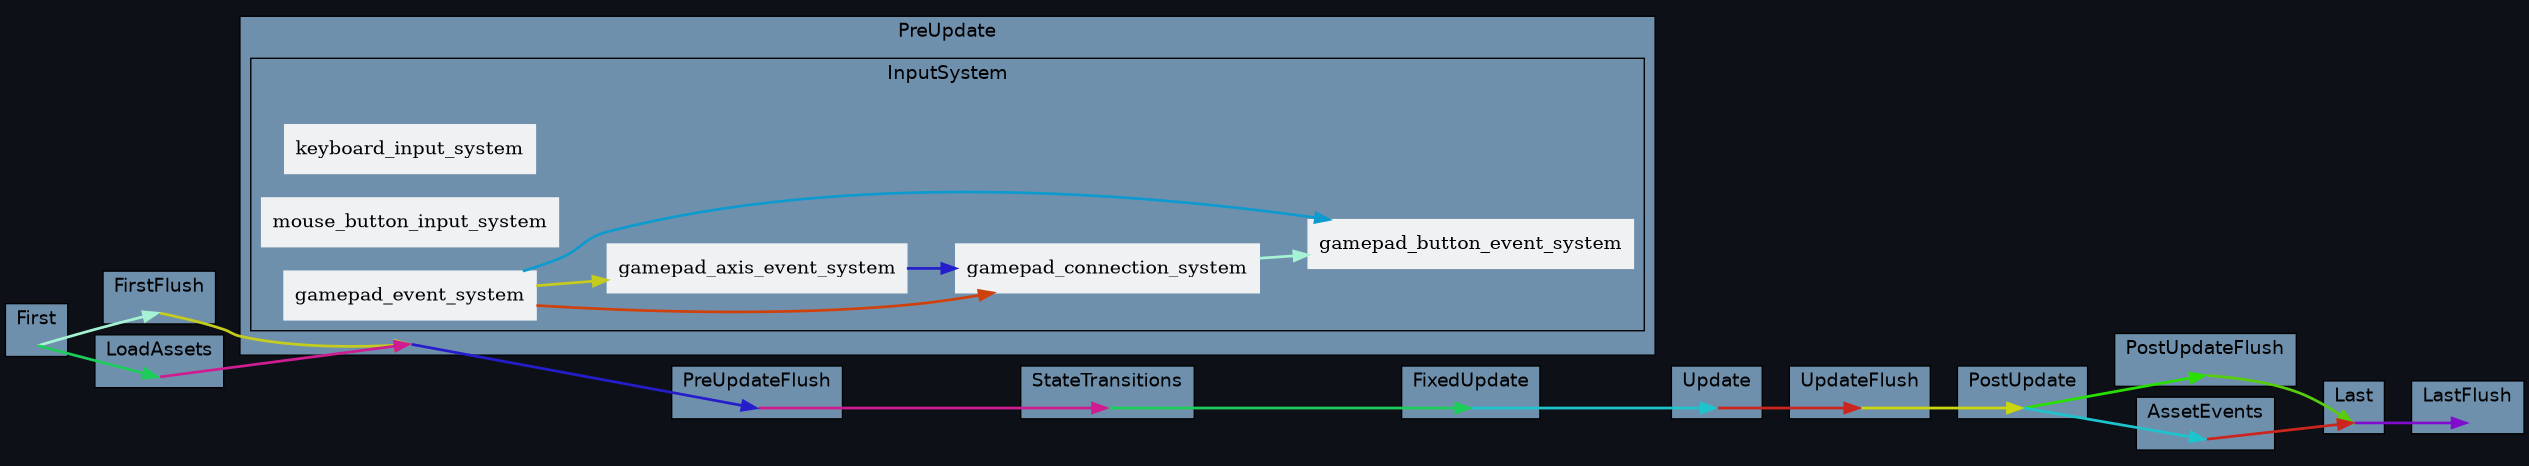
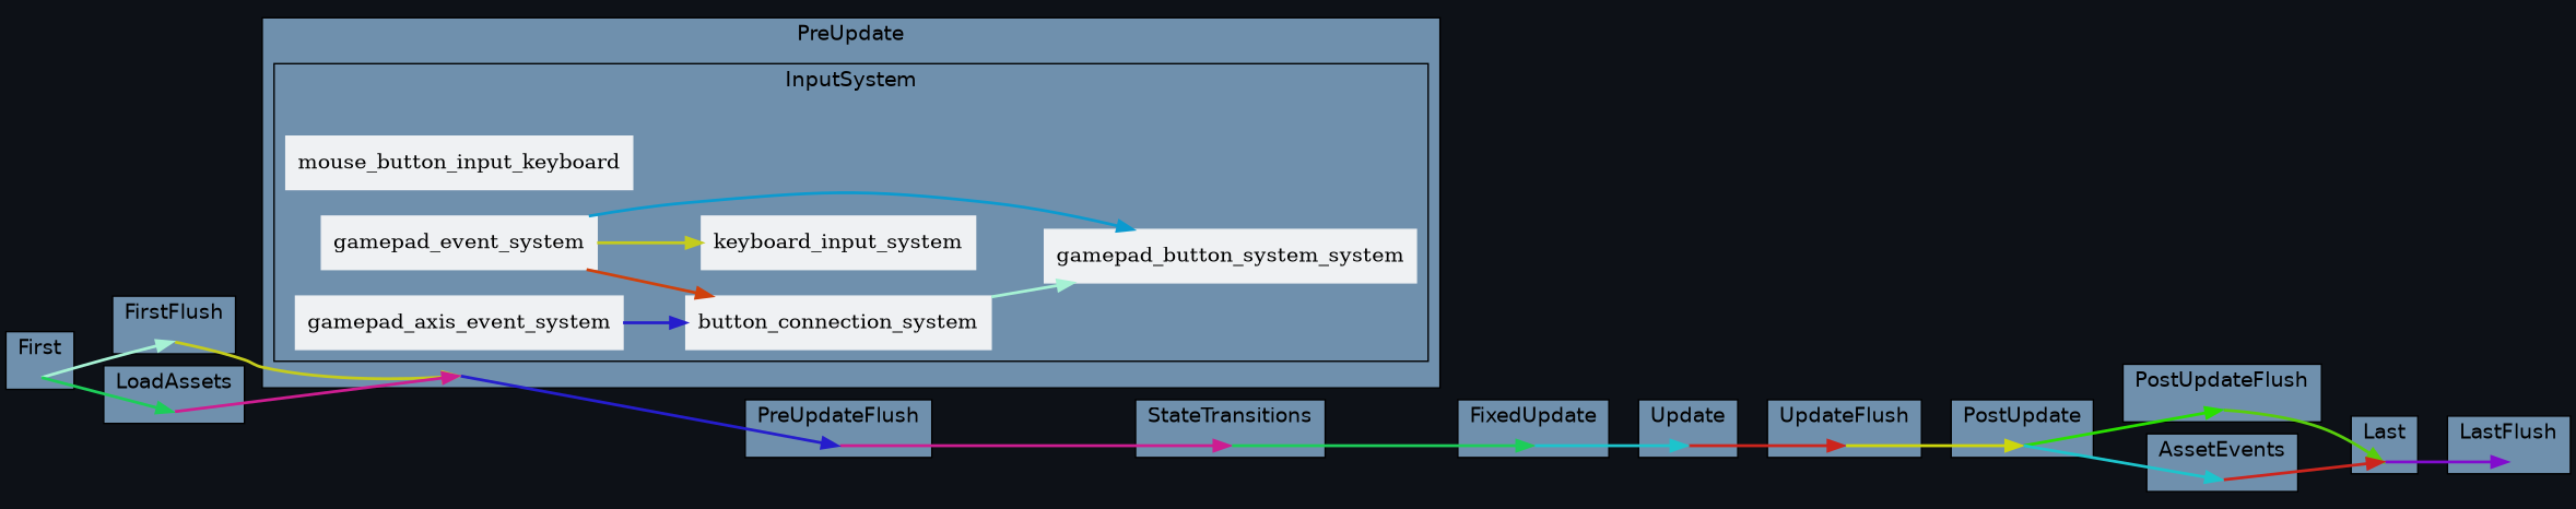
  digraph {
    bgcolor="#0d1117"
    compound=true
    fontname=Helvetica
    rankdir=LR
    splines=spline
    node [color="#eff1f3" fillcolor="#eff1f3" shape=point style=invis]
    edge [color="#c4cc1d" penwidth=2]
    "set_marker_node_Set(2)" [height=0]
    "set_marker_node_Set(0)" [height=0]
    "set_marker_node_Set(3)" [height=0]
    "set_marker_node_Set(4)" [height=0]
    "set_marker_node_Set(5)" [height=0]
    "set_marker_node_Set(6)" [height=0]
    "set_marker_node_Set(7)" [height=0]
    "set_marker_node_Set(24)" [height=0]
    n9 [label=keyboard_input_system shape=box style=filled]
-   n10 [label=mouse_button_input_system shape=box style=filled]
+   n10 [label=mouse_button_input_keyboard shape=box style=filled]
    n11 [label=gamepad_event_system shape=box style=filled]
-   n12 [label=gamepad_connection_system shape=box style=filled]
-   n13 [label=gamepad_button_event_system shape=box style=filled]
+   n12 [label=button_connection_system shape=box style=filled]
+   n13 [label=gamepad_button_system_system shape=box style=filled]
    n14 [label=gamepad_axis_event_system shape=box style=filled]
    "set_marker_node_Set(8)" [height=0]
    "set_marker_node_Set(9)" [height=0]
    "set_marker_node_Set(10)" [height=0]
    "set_marker_node_Set(11)" [height=0]
    "set_marker_node_Set(12)" [height=0]
    "set_marker_node_Set(58)" [height=0]
    "set_marker_node_Set(59)" [height=0]
    subgraph cluster_1 {
      bgcolor="#6f90ad"
      color=black
      label=FirstFlush
      "set_marker_node_Set(2)"
    }
    subgraph cluster_2 {
      bgcolor="#6f90ad"
      color=black
      label=Update
      "set_marker_node_Set(0)"
    }
    subgraph cluster_3 {
      bgcolor="#6f90ad"
      color=black
      label=PreUpdateFlush
      "set_marker_node_Set(3)"
    }
    subgraph cluster_4 {
      bgcolor="#6f90ad"
      color=black
      label=UpdateFlush
      "set_marker_node_Set(4)"
    }
    subgraph cluster_5 {
      bgcolor="#6f90ad"
      color=black
      label=PostUpdateFlush
      "set_marker_node_Set(5)"
    }
    subgraph cluster_6 {
      bgcolor="#6f90ad"
      color=black
      label=LastFlush
      "set_marker_node_Set(6)"
    }
    subgraph cluster_7 {
      bgcolor="#6f90ad"
      color=black
      label=First
      "set_marker_node_Set(7)"
    }
    subgraph cluster_8 {
      bgcolor="#6f90ad"
      color=black
      label=PreUpdate
      "set_marker_node_Set(8)"
      subgraph cluster_9 {
        bgcolor="#6f90ad"
        color=black
        label=InputSystem
        "set_marker_node_Set(24)"
        n9
        n10
        n11
        n12
        n13
        n14
      }
    }
    subgraph cluster_10 {
      bgcolor="#6f90ad"
      color=black
      label=StateTransitions
      "set_marker_node_Set(9)"
    }
    subgraph cluster_11 {
      bgcolor="#6f90ad"
      color=black
      label=FixedUpdate
      "set_marker_node_Set(10)"
    }
    subgraph cluster_12 {
      bgcolor="#6f90ad"
      color=black
      label=PostUpdate
      "set_marker_node_Set(11)"
    }
    subgraph cluster_13 {
      bgcolor="#6f90ad"
      color=black
      label=Last
      "set_marker_node_Set(12)"
    }
    subgraph cluster_14 {
      bgcolor="#6f90ad"
      color=black
      label=LoadAssets
      "set_marker_node_Set(58)"
    }
    subgraph cluster_15 {
      bgcolor="#6f90ad"
      color=black
      label=AssetEvents
      "set_marker_node_Set(59)"
    }
    "set_marker_node_Set(2)" -> "set_marker_node_Set(8)"
    "set_marker_node_Set(0)" -> "set_marker_node_Set(4)" [color="#cc251d"]
    "set_marker_node_Set(3)" -> "set_marker_node_Set(9)" [color="#cd1d91"]
    "set_marker_node_Set(4)" -> "set_marker_node_Set(11)" [color="#ccd60d"]
    "set_marker_node_Set(5)" -> "set_marker_node_Set(12)" [color="#58cd0c"]
    "set_marker_node_Set(7)" -> "set_marker_node_Set(2)" [color="#a6f2d4"]
    "set_marker_node_Set(7)" -> "set_marker_node_Set(58)" [color="#1dcd59"]
    n11 -> n12 [color="#cf410c"]
    n11 -> n13 [color="#0c9acf"]
-   n11 -> n14
+   n11 -> n9
    n12 -> n13 [color="#a6f2d4"]
    n14 -> n12 [color="#251dcc"]
    "set_marker_node_Set(8)" -> "set_marker_node_Set(3)" [color="#251dcc"]
    "set_marker_node_Set(9)" -> "set_marker_node_Set(10)" [color="#1dcd59"]
    "set_marker_node_Set(10)" -> "set_marker_node_Set(0)" [color="#1dc4cc"]
    "set_marker_node_Set(11)" -> "set_marker_node_Set(5)" [color="#29e000"]
    "set_marker_node_Set(11)" -> "set_marker_node_Set(59)" [color="#1dc4cc"]
    "set_marker_node_Set(12)" -> "set_marker_node_Set(6)" [color="#810ccd"]
    "set_marker_node_Set(58)" -> "set_marker_node_Set(8)" [color="#cd1d91"]
    "set_marker_node_Set(59)" -> "set_marker_node_Set(12)" [color="#cc251d"]
  }
